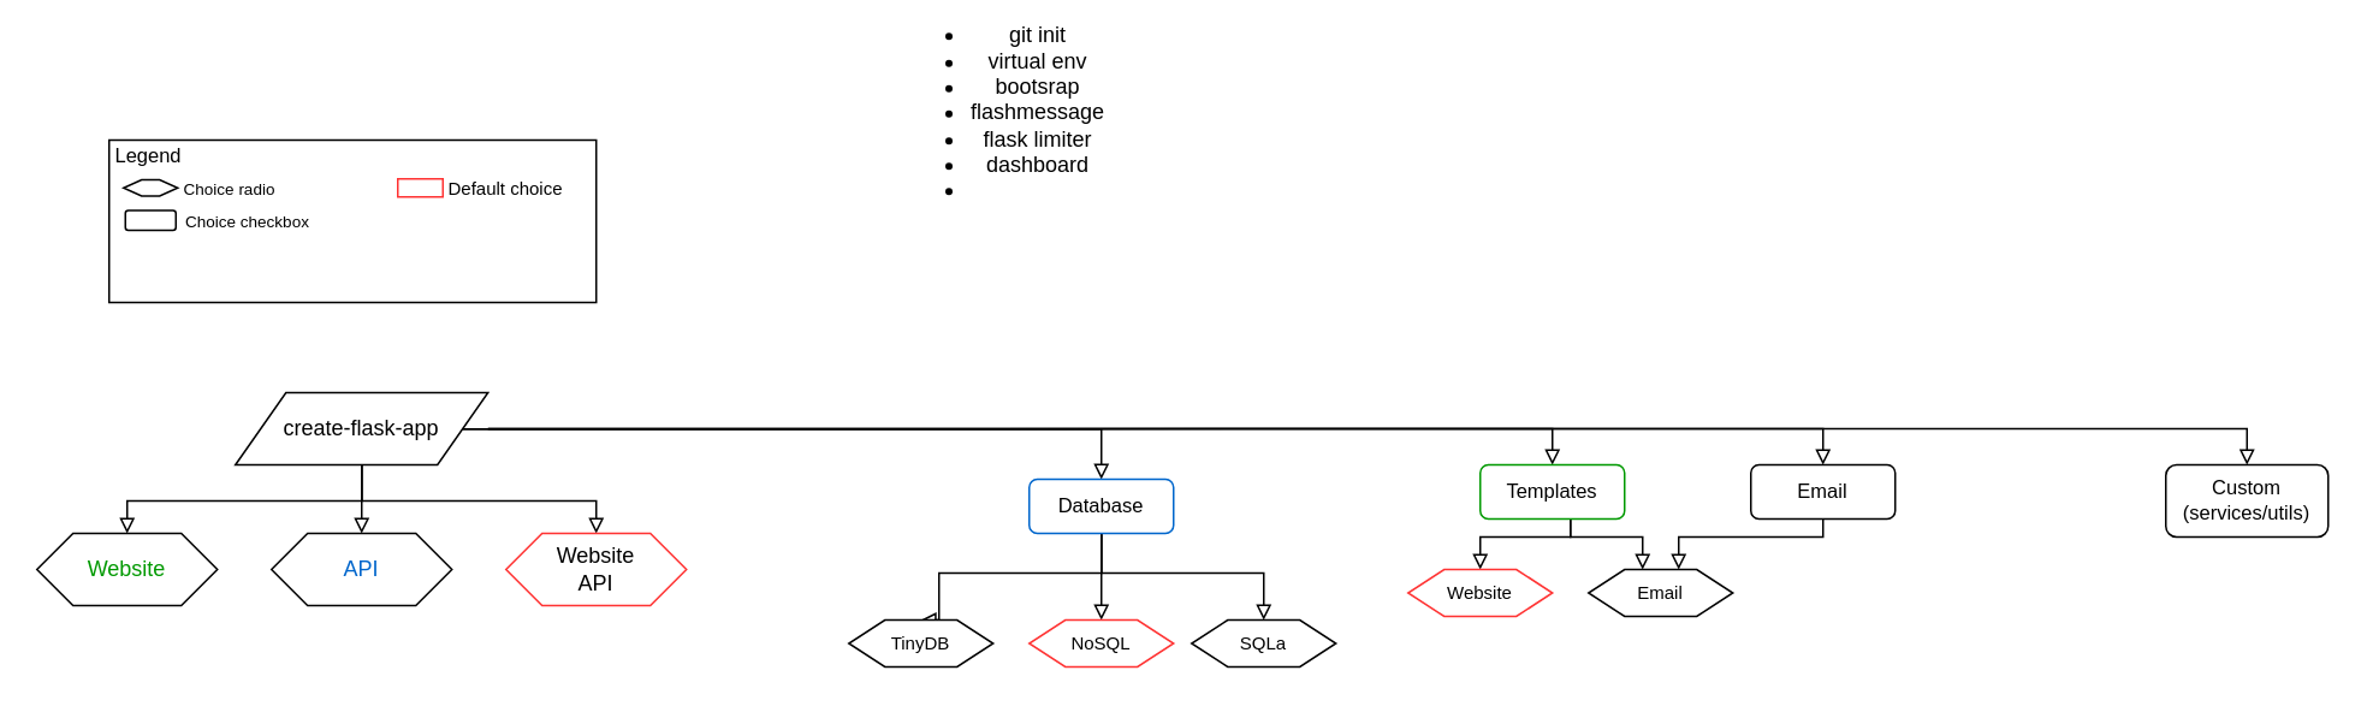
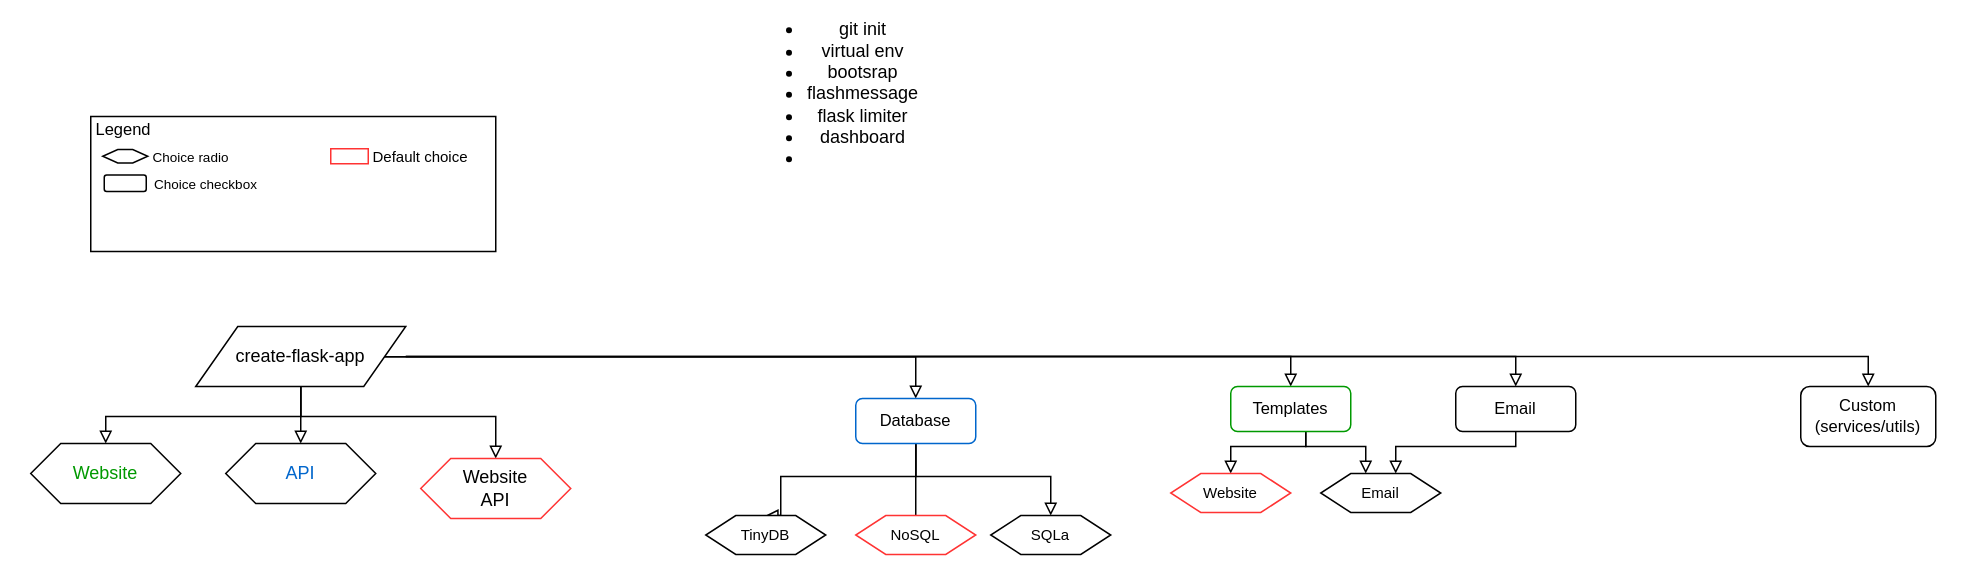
  <mxCell id="0" />
  <mxCell id="1" parent="0" />
  <mxCell id="2" style="edgeStyle=orthogonalEdgeStyle;rounded=0;orthogonalLoop=1;jettySize=auto;html=1;entryX=0.5;entryY=0;entryDx=0;entryDy=0;endArrow=block;endFill=0;strokeWidth=1;" parent="1" source="9" target="16" edge="1"><mxGeometry relative="1" as="geometry"><mxPoint x="70" y="330" as="targetPoint" /><Array as="points"><mxPoint x="200" y="270" /><mxPoint x="70" y="270" /></Array></mxGeometry></mxCell>
  <mxCell id="3" style="edgeStyle=orthogonalEdgeStyle;rounded=0;orthogonalLoop=1;jettySize=auto;html=1;endArrow=block;endFill=0;strokeWidth=1;entryX=0.5;entryY=0;entryDx=0;entryDy=0;" parent="1" source="9" target="15" edge="1"><mxGeometry relative="1" as="geometry"><mxPoint x="200" y="280" as="targetPoint" /></mxGeometry></mxCell>
  <mxCell id="4" style="edgeStyle=orthogonalEdgeStyle;rounded=0;orthogonalLoop=1;jettySize=auto;html=1;entryX=0.5;entryY=0;entryDx=0;entryDy=0;endArrow=block;endFill=0;strokeWidth=1;" parent="1" source="9" target="14" edge="1"><mxGeometry relative="1" as="geometry"><mxPoint x="330" y="330" as="targetPoint" /><Array as="points"><mxPoint x="200" y="270" /><mxPoint x="330" y="270" /></Array></mxGeometry></mxCell>
  <mxCell id="5" style="edgeStyle=orthogonalEdgeStyle;rounded=0;orthogonalLoop=1;jettySize=auto;html=1;entryX=0.5;entryY=0;entryDx=0;entryDy=0;endArrow=block;endFill=0;strokeWidth=1;exitX=0.897;exitY=0.503;exitDx=0;exitDy=0;exitPerimeter=0;" parent="1" source="9" target="13" edge="1"><mxGeometry relative="1" as="geometry"><Array as="points"><mxPoint x="610" y="230" /></Array><mxPoint x="270" y="230" as="sourcePoint" /></mxGeometry></mxCell>
  <mxCell id="6" style="edgeStyle=orthogonalEdgeStyle;rounded=0;orthogonalLoop=1;jettySize=auto;html=1;entryX=0.5;entryY=0;entryDx=0;entryDy=0;endArrow=block;endFill=0;strokeWidth=1;fontSize=10;exitX=0.899;exitY=0.503;exitDx=0;exitDy=0;exitPerimeter=0;" parent="1" source="9" target="22" edge="1"><mxGeometry relative="1" as="geometry" /></mxCell>
  <mxCell id="7" style="edgeStyle=orthogonalEdgeStyle;rounded=0;orthogonalLoop=1;jettySize=auto;html=1;entryX=0.5;entryY=0;entryDx=0;entryDy=0;fontColor=#009900;endArrow=block;endFill=0;" parent="1" source="9" target="34" edge="1"><mxGeometry relative="1" as="geometry" /></mxCell>
  <mxCell id="8" style="edgeStyle=orthogonalEdgeStyle;rounded=0;orthogonalLoop=1;jettySize=auto;html=1;entryX=0.5;entryY=0;entryDx=0;entryDy=0;endArrow=block;endFill=0;fontColor=#009900;" parent="1" source="9" target="35" edge="1"><mxGeometry relative="1" as="geometry" /></mxCell>
  <mxCell id="9" value="create-flask-app" style="shape=parallelogram;whiteSpace=wrap;html=1;fontSize=12;glass=0;strokeWidth=1;shadow=0;" parent="1" vertex="1"><mxGeometry x="130" y="210" width="140" height="40" as="geometry" /></mxCell>
  <mxCell id="10" style="edgeStyle=orthogonalEdgeStyle;rounded=0;orthogonalLoop=1;jettySize=auto;html=1;entryX=0.5;entryY=0;entryDx=0;entryDy=0;endArrow=block;endFill=0;strokeWidth=1;fontSize=10;" parent="1" source="13" target="17" edge="1"><mxGeometry relative="1" as="geometry"><Array as="points"><mxPoint x="610" y="310" /><mxPoint x="520" y="310" /></Array></mxGeometry></mxCell>
- <mxCell id="11" style="edgeStyle=orthogonalEdgeStyle;rounded=0;orthogonalLoop=1;jettySize=auto;html=1;entryX=0.5;entryY=0;entryDx=0;entryDy=0;endArrow=block;endFill=0;strokeWidth=1;fontSize=10;" parent="1" source="13" target="18" edge="1"><mxGeometry relative="1" as="geometry" /></mxCell>
+ <mxCell id="11" style="edgeStyle=orthogonalEdgeStyle;rounded=0;orthogonalLoop=1;jettySize=auto;html=1;entryX=0.5;entryY=0;entryDx=0;entryDy=0;endArrow=none;endFill=0;strokeWidth=1;fontSize=10;" parent="1" source="13" target="18" edge="1"><mxGeometry relative="1" as="geometry" /></mxCell>
  <mxCell id="12" style="edgeStyle=orthogonalEdgeStyle;rounded=0;orthogonalLoop=1;jettySize=auto;html=1;entryX=0.5;entryY=0;entryDx=0;entryDy=0;endArrow=block;endFill=0;strokeWidth=1;fontSize=10;" parent="1" source="13" target="19" edge="1"><mxGeometry relative="1" as="geometry"><Array as="points"><mxPoint x="610" y="310" /><mxPoint x="700" y="310" /></Array></mxGeometry></mxCell>
  <mxCell id="13" value="Database" style="rounded=1;whiteSpace=wrap;html=1;fontSize=11;strokeColor=#0066CC;" parent="1" vertex="1"><mxGeometry x="570" y="258" width="80" height="30" as="geometry" /></mxCell>
- <mxCell id="14" value="Website&lt;br&gt;API" style="shape=hexagon;perimeter=hexagonPerimeter2;whiteSpace=wrap;html=1;fixedSize=1;strokeColor=#FF3333;" parent="1" vertex="1"><mxGeometry x="280" y="288" width="100" height="40" as="geometry" /></mxCell>
+ <mxCell id="14" value="Website&lt;br&gt;API" style="shape=hexagon;perimeter=hexagonPerimeter2;whiteSpace=wrap;html=1;fixedSize=1;strokeColor=#FF3333;" parent="1" vertex="1"><mxGeometry x="280" y="298" width="100" height="40" as="geometry" /></mxCell>
  <mxCell id="15" value="API" style="shape=hexagon;perimeter=hexagonPerimeter2;whiteSpace=wrap;html=1;fixedSize=1;fontColor=#0066CC;" parent="1" vertex="1"><mxGeometry x="150" y="288" width="100" height="40" as="geometry" /></mxCell>
  <mxCell id="16" value="Website" style="shape=hexagon;perimeter=hexagonPerimeter2;whiteSpace=wrap;html=1;fixedSize=1;fontColor=#009900;" parent="1" vertex="1"><mxGeometry x="20" y="288" width="100" height="40" as="geometry" /></mxCell>
  <mxCell id="17" value="&lt;font style=&quot;font-size: 10px;&quot;&gt;TinyDB&lt;/font&gt;" style="shape=hexagon;perimeter=hexagonPerimeter2;whiteSpace=wrap;html=1;fixedSize=1;strokeColor=#000000;fontSize=10;" parent="1" vertex="1"><mxGeometry x="470" y="336" width="80" height="26" as="geometry" /></mxCell>
  <mxCell id="18" value="&lt;font style=&quot;font-size: 10px&quot;&gt;NoSQL&lt;/font&gt;" style="shape=hexagon;perimeter=hexagonPerimeter2;whiteSpace=wrap;html=1;fixedSize=1;fontSize=10;strokeColor=#FF3333;" parent="1" vertex="1"><mxGeometry x="570" y="336" width="80" height="26" as="geometry" /></mxCell>
  <mxCell id="19" value="&lt;font style=&quot;font-size: 10px&quot;&gt;SQLa&lt;/font&gt;" style="shape=hexagon;perimeter=hexagonPerimeter2;whiteSpace=wrap;html=1;fixedSize=1;strokeColor=#000000;fontSize=10;" parent="1" vertex="1"><mxGeometry x="660" y="336" width="80" height="26" as="geometry" /></mxCell>
  <mxCell id="20" style="edgeStyle=orthogonalEdgeStyle;rounded=0;orthogonalLoop=1;jettySize=auto;html=1;endArrow=block;endFill=0;strokeWidth=1;fontSize=10;" parent="1" source="22" target="24" edge="1"><mxGeometry relative="1" as="geometry"><Array as="points"><mxPoint x="870" y="290" /><mxPoint x="820" y="290" /></Array></mxGeometry></mxCell>
  <mxCell id="21" style="edgeStyle=orthogonalEdgeStyle;rounded=0;orthogonalLoop=1;jettySize=auto;html=1;entryX=0.375;entryY=0;entryDx=0;entryDy=0;endArrow=block;endFill=0;strokeWidth=1;fontSize=10;" parent="1" source="22" target="23" edge="1"><mxGeometry relative="1" as="geometry"><Array as="points"><mxPoint x="870" y="290" /><mxPoint x="910" y="290" /></Array></mxGeometry></mxCell>
  <mxCell id="22" value="Templates" style="rounded=1;whiteSpace=wrap;html=1;fontSize=11;strokeColor=#009900;" parent="1" vertex="1"><mxGeometry x="820" y="250" width="80" height="30" as="geometry" /></mxCell>
  <mxCell id="23" value="&lt;font style=&quot;font-size: 10px&quot;&gt;Email&lt;/font&gt;" style="shape=hexagon;perimeter=hexagonPerimeter2;whiteSpace=wrap;html=1;fixedSize=1;strokeColor=#000000;fontSize=10;" parent="1" vertex="1"><mxGeometry x="880" y="308" width="80" height="26" as="geometry" /></mxCell>
  <mxCell id="24" value="&lt;font style=&quot;font-size: 10px&quot;&gt;Website&lt;/font&gt;" style="shape=hexagon;perimeter=hexagonPerimeter2;whiteSpace=wrap;html=1;fixedSize=1;fontSize=10;strokeColor=#FF3333;" parent="1" vertex="1"><mxGeometry x="780" y="308" width="80" height="26" as="geometry" /></mxCell>
  <mxCell id="25" value="" style="rounded=0;whiteSpace=wrap;html=1;fontSize=10;align=left;labelPosition=center;verticalLabelPosition=middle;verticalAlign=top;" parent="1" vertex="1"><mxGeometry x="60" y="70" width="270" height="90" as="geometry" /></mxCell>
  <mxCell id="26" value="&lt;font style=&quot;font-size: 11px&quot;&gt;Legend&lt;/font&gt;" style="text;html=1;strokeColor=none;fillColor=none;align=center;verticalAlign=middle;whiteSpace=wrap;rounded=0;fontSize=10;" parent="1" vertex="1"><mxGeometry x="62" y="69" width="40" height="20" as="geometry" /></mxCell>
  <mxCell id="27" value="" style="shape=hexagon;perimeter=hexagonPerimeter2;whiteSpace=wrap;html=1;fixedSize=1;strokeColor=#000000;fontSize=10;align=left;size=10;" parent="1" vertex="1"><mxGeometry x="68" y="92" width="30" height="9" as="geometry" /></mxCell>
  <mxCell id="28" value="&lt;font style=&quot;font-size: 9px&quot;&gt;Choice radio&lt;/font&gt;" style="text;html=1;strokeColor=none;fillColor=none;align=center;verticalAlign=middle;whiteSpace=wrap;rounded=0;fontSize=10;" parent="1" vertex="1"><mxGeometry x="98" y="86.5" width="58" height="20" as="geometry" /></mxCell>
  <mxCell id="29" value="" style="rounded=0;whiteSpace=wrap;html=1;fontSize=10;align=left;strokeColor=#FF3333;" parent="1" vertex="1"><mxGeometry x="220" y="91.5" width="25" height="10" as="geometry" /></mxCell>
  <mxCell id="30" value="&lt;font size=&quot;1&quot;&gt;Default choice&lt;/font&gt;" style="text;html=1;strokeColor=none;fillColor=none;align=center;verticalAlign=middle;whiteSpace=wrap;rounded=0;fontSize=10;" parent="1" vertex="1"><mxGeometry x="245" y="86.5" width="70" height="20" as="geometry" /></mxCell>
  <mxCell id="31" value="" style="rounded=1;whiteSpace=wrap;html=1;" parent="1" vertex="1"><mxGeometry x="69" y="109" width="28" height="11" as="geometry" /></mxCell>
  <mxCell id="32" value="&lt;font style=&quot;font-size: 9px&quot;&gt;Choice checkbox&lt;/font&gt;" style="text;html=1;strokeColor=none;fillColor=none;align=center;verticalAlign=middle;whiteSpace=wrap;rounded=0;fontSize=10;" parent="1" vertex="1"><mxGeometry x="98" y="105" width="78" height="20" as="geometry" /></mxCell>
  <mxCell id="33" style="edgeStyle=orthogonalEdgeStyle;rounded=0;orthogonalLoop=1;jettySize=auto;html=1;endArrow=block;endFill=0;fontColor=#009900;exitX=0.5;exitY=1;exitDx=0;exitDy=0;" parent="1" source="34" target="23" edge="1"><mxGeometry relative="1" as="geometry"><Array as="points"><mxPoint x="1010" y="290" /><mxPoint x="930" y="290" /></Array></mxGeometry></mxCell>
  <mxCell id="34" value="Email" style="rounded=1;whiteSpace=wrap;html=1;fontSize=11;" parent="1" vertex="1"><mxGeometry x="970" y="250" width="80" height="30" as="geometry" /></mxCell>
  <mxCell id="35" value="Custom (services/utils)" style="rounded=1;whiteSpace=wrap;html=1;fontSize=11;" parent="1" vertex="1"><mxGeometry x="1200" y="250" width="90" height="40" as="geometry" /></mxCell>
  <mxCell id="36" value="&lt;ul&gt;&lt;li&gt;git init&lt;/li&gt;&lt;li&gt;virtual env&lt;/li&gt;&lt;li&gt;bootsrap&lt;/li&gt;&lt;li&gt;flashmessage&lt;/li&gt;&lt;li&gt;flask limiter&lt;/li&gt;&lt;li&gt;dashboard&lt;/li&gt;&lt;li&gt;&lt;br&gt;&lt;/li&gt;&lt;/ul&gt;" style="text;html=1;strokeColor=none;fillColor=none;align=center;verticalAlign=middle;whiteSpace=wrap;rounded=0;" parent="1" vertex="1"><mxGeometry x="450" y="20" width="210" height="70" as="geometry" /></mxCell>
